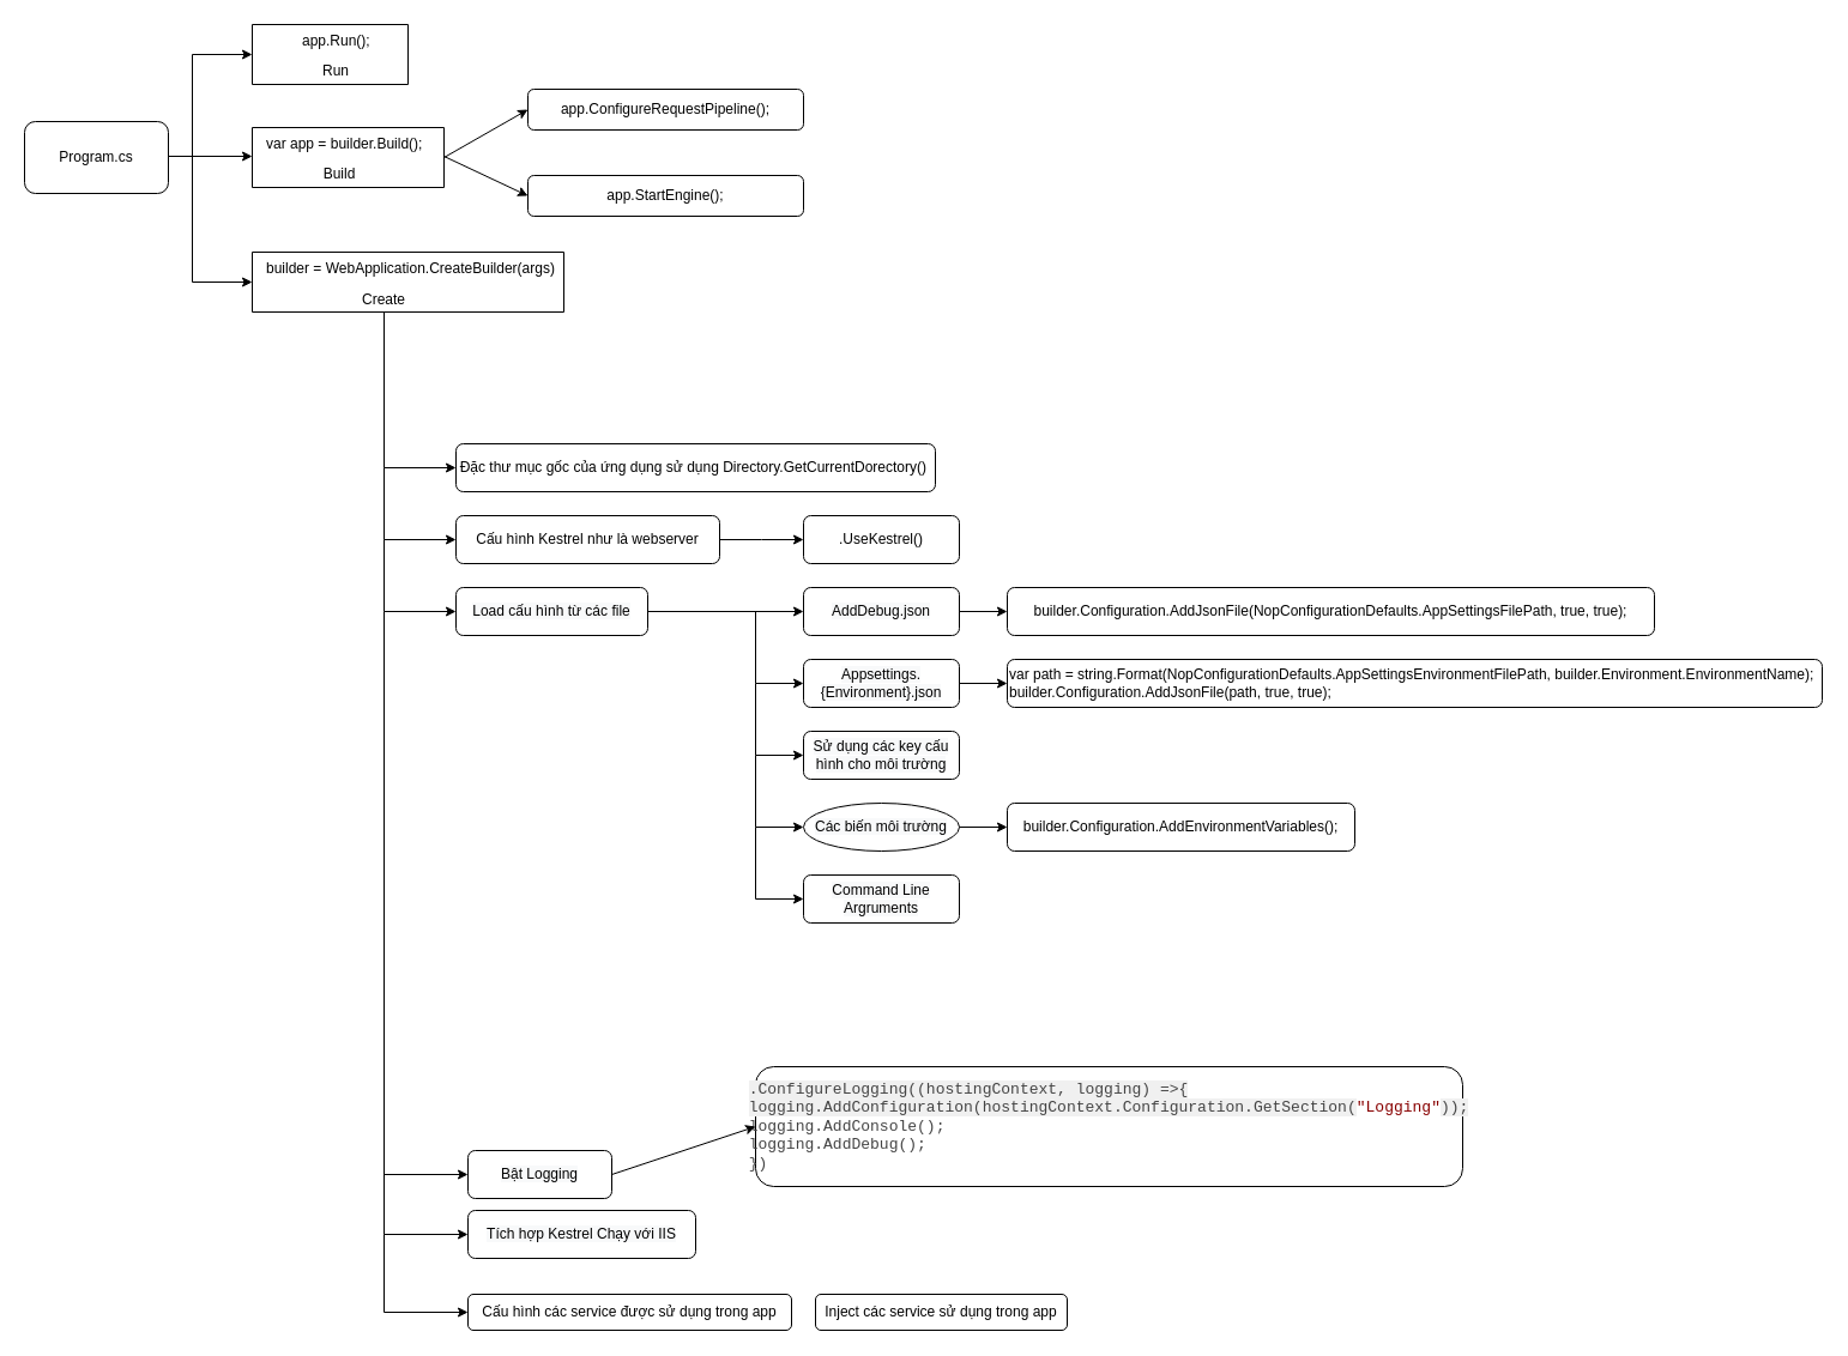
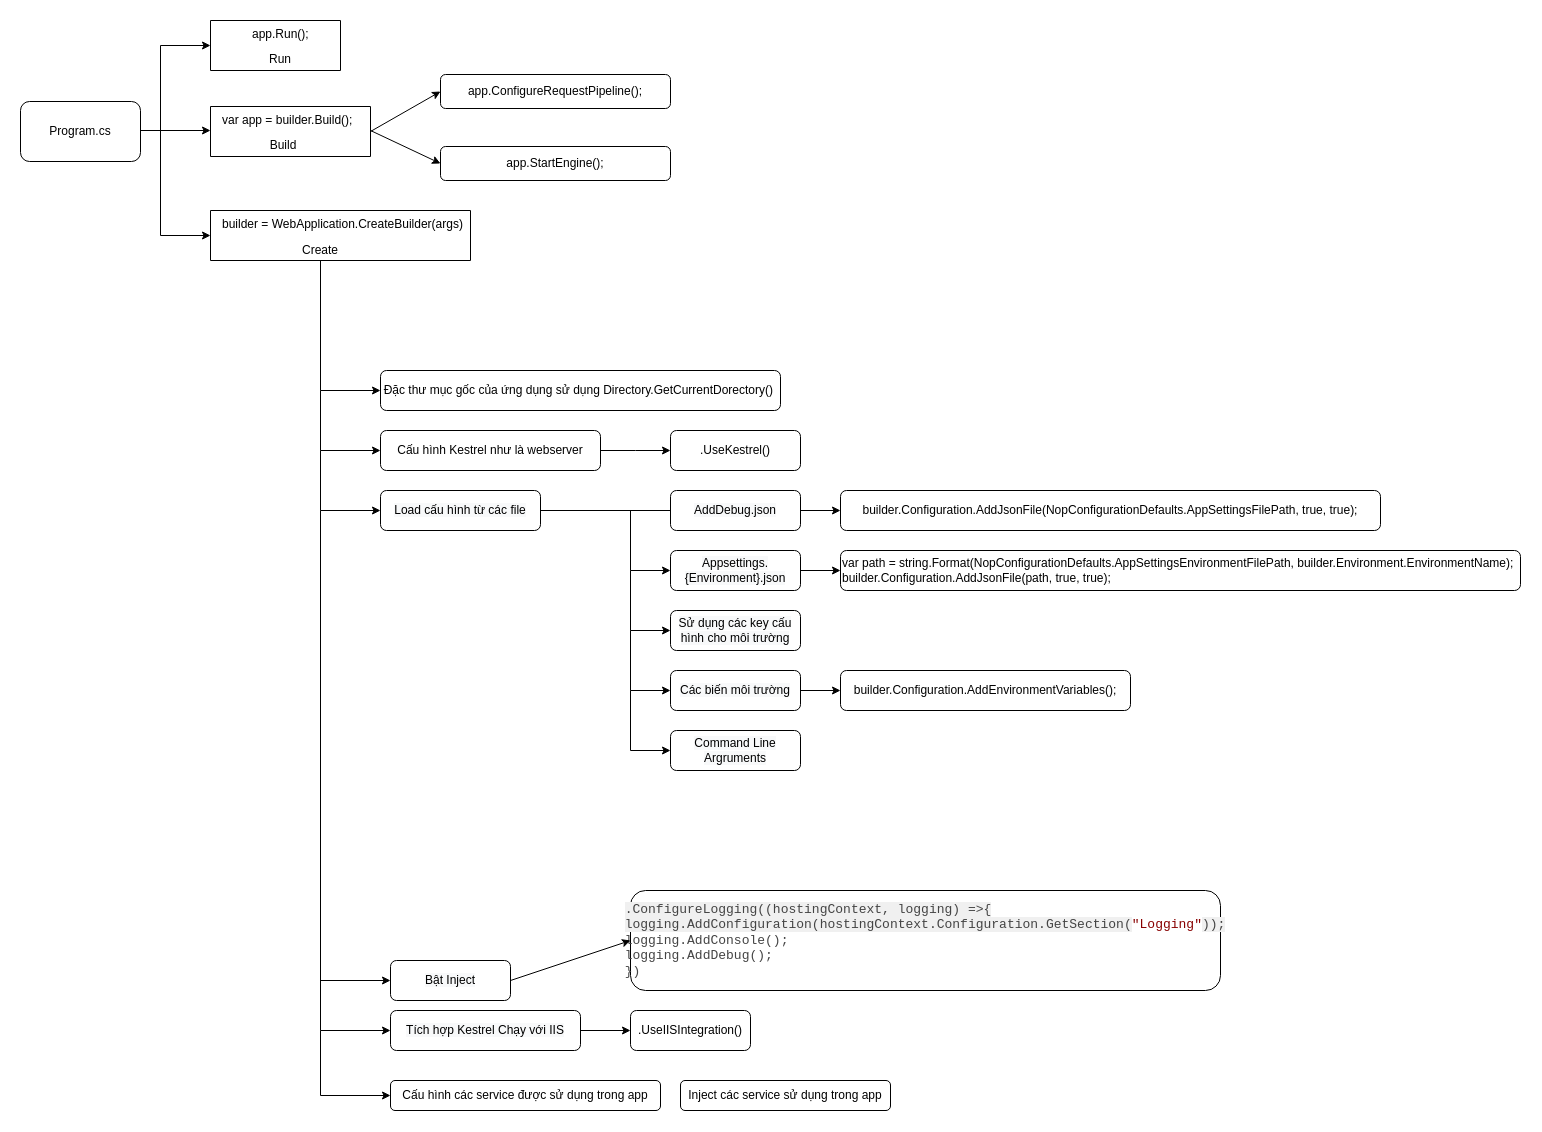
  <mxCell id="0" />
  <mxCell id="1" parent="0" />
  <mxCell id="2" value="builder = WebApplication.CreateBuilder(args)" style="text;whiteSpace=wrap;html=1;" parent="1" vertex="1"><mxGeometry x="220" y="210" width="270" height="40" as="geometry" /></mxCell>
  <mxCell id="3" value="var app = builder.Build();" style="text;whiteSpace=wrap;html=1;" parent="1" vertex="1"><mxGeometry x="220" y="106" width="160" height="40" as="geometry" /></mxCell>
  <mxCell id="4" value="app.Run();" style="text;whiteSpace=wrap;html=1;" parent="1" vertex="1"><mxGeometry x="250" y="20" width="90" height="40" as="geometry" /></mxCell>
  <mxCell id="5" value="Run" style="text;html=1;strokeColor=none;fillColor=none;align=center;verticalAlign=middle;whiteSpace=wrap;rounded=0;" parent="1" vertex="1"><mxGeometry x="250" y="44" width="60" height="30" as="geometry" /></mxCell>
  <mxCell id="6" value="" style="edgeStyle=orthogonalEdgeStyle;rounded=0;orthogonalLoop=1;jettySize=auto;html=1;" parent="1" source="7" edge="1"><mxGeometry relative="1" as="geometry"><mxPoint x="670" y="450" as="targetPoint" /></mxGeometry></mxCell>
  <mxCell id="7" value="Cấu hình Kestrel như là webserver" style="rounded=1;whiteSpace=wrap;html=1;" parent="1" vertex="1"><mxGeometry x="380" y="430" width="220" height="40" as="geometry" /></mxCell>
  <mxCell id="8" value="Đặc thư mục gốc của ứng dụng sử dụng Directory.GetCurrentDorectory()&amp;nbsp;" style="rounded=1;whiteSpace=wrap;html=1;" parent="1" vertex="1"><mxGeometry x="380" y="370" width="400" height="40" as="geometry" /></mxCell>
  <mxCell id="9" value="&lt;span style=&quot;color: rgb(0, 0, 0); font-family: Helvetica; font-size: 12px; font-style: normal; font-variant-ligatures: normal; font-variant-caps: normal; font-weight: 400; letter-spacing: normal; orphans: 2; text-indent: 0px; text-transform: none; widows: 2; word-spacing: 0px; -webkit-text-stroke-width: 0px; background-color: rgb(248, 249, 250); text-decoration-thickness: initial; text-decoration-style: initial; text-decoration-color: initial; float: none; display: inline !important;&quot;&gt;Load cấu hình từ các file&lt;/span&gt;" style="rounded=1;whiteSpace=wrap;html=1;align=center;" parent="1" vertex="1"><mxGeometry x="380" y="490" width="160" height="40" as="geometry" /></mxCell>
- <mxCell id="10" value="&lt;span style=&quot;color: rgb(0, 0, 0); font-family: Helvetica; font-size: 12px; font-style: normal; font-variant-ligatures: normal; font-variant-caps: normal; font-weight: 400; letter-spacing: normal; orphans: 2; text-indent: 0px; text-transform: none; widows: 2; word-spacing: 0px; -webkit-text-stroke-width: 0px; background-color: rgb(248, 249, 250); text-decoration-thickness: initial; text-decoration-style: initial; text-decoration-color: initial; float: none; display: inline !important;&quot;&gt;Bật Logging&lt;/span&gt;" style="rounded=1;whiteSpace=wrap;html=1;align=center;" parent="1" vertex="1"><mxGeometry x="390" y="960" width="120" height="40" as="geometry" /></mxCell>
+ <mxCell id="10" value="&lt;span style=&quot;color: rgb(0, 0, 0); font-family: Helvetica; font-size: 12px; font-style: normal; font-variant-ligatures: normal; font-variant-caps: normal; font-weight: 400; letter-spacing: normal; orphans: 2; text-indent: 0px; text-transform: none; widows: 2; word-spacing: 0px; -webkit-text-stroke-width: 0px; background-color: rgb(248, 249, 250); text-decoration-thickness: initial; text-decoration-style: initial; text-decoration-color: initial; float: none; display: inline !important;&quot;&gt;Bật Inject&lt;/span&gt;" style="rounded=1;whiteSpace=wrap;html=1;align=center;" parent="1" vertex="1"><mxGeometry x="390" y="960" width="120" height="40" as="geometry" /></mxCell>
+ <mxCell id="11" value="" style="edgeStyle=orthogonalEdgeStyle;rounded=0;orthogonalLoop=1;jettySize=auto;html=1;" edge="1" parent="1" source="12" target="44"><mxGeometry relative="1" as="geometry" /></mxCell>
  <mxCell id="12" value="&lt;span style=&quot;color: rgb(0, 0, 0); font-family: Helvetica; font-size: 12px; font-style: normal; font-variant-ligatures: normal; font-variant-caps: normal; font-weight: 400; letter-spacing: normal; orphans: 2; text-indent: 0px; text-transform: none; widows: 2; word-spacing: 0px; -webkit-text-stroke-width: 0px; background-color: rgb(248, 249, 250); text-decoration-thickness: initial; text-decoration-style: initial; text-decoration-color: initial; float: none; display: inline !important;&quot;&gt;Tích hợp Kestrel Chạy với IIS&lt;/span&gt;" style="rounded=1;whiteSpace=wrap;html=1;align=center;" parent="1" vertex="1"><mxGeometry x="390" y="1010" width="190" height="40" as="geometry" /></mxCell>
  <mxCell id="13" value=".UseKestrel()" style="rounded=1;whiteSpace=wrap;html=1;" parent="1" vertex="1"><mxGeometry x="670" y="430" width="130" height="40" as="geometry" /></mxCell>
  <mxCell id="14" value="" style="swimlane;startSize=0;" parent="1" vertex="1"><mxGeometry x="210" y="210" width="260" height="50" as="geometry" /></mxCell>
  <mxCell id="15" value="Create" style="text;html=1;strokeColor=none;fillColor=none;align=center;verticalAlign=middle;whiteSpace=wrap;rounded=0;" parent="14" vertex="1"><mxGeometry x="80" y="25" width="60" height="30" as="geometry" /></mxCell>
  <mxCell id="16" value="" style="swimlane;startSize=0;" parent="1" vertex="1"><mxGeometry x="210" y="106" width="160" height="50" as="geometry" /></mxCell>
  <mxCell id="17" value="Build" style="text;html=1;strokeColor=none;fillColor=none;align=center;verticalAlign=middle;whiteSpace=wrap;rounded=0;" parent="16" vertex="1"><mxGeometry x="43" y="24" width="60" height="30" as="geometry" /></mxCell>
  <mxCell id="18" value="" style="swimlane;startSize=0;" parent="1" vertex="1"><mxGeometry x="210" y="20" width="130" height="50" as="geometry" /></mxCell>
  <mxCell id="19" value="" style="endArrow=classic;html=1;rounded=0;entryX=0;entryY=0.5;entryDx=0;entryDy=0;" parent="1" target="8" edge="1"><mxGeometry width="50" height="50" relative="1" as="geometry"><mxPoint x="320" y="260" as="sourcePoint" /><mxPoint x="750" y="400" as="targetPoint" /><Array as="points"><mxPoint x="320" y="390" /></Array></mxGeometry></mxCell>
  <mxCell id="20" value="" style="endArrow=classic;html=1;rounded=0;entryX=0;entryY=0.5;entryDx=0;entryDy=0;" parent="1" target="7" edge="1"><mxGeometry width="50" height="50" relative="1" as="geometry"><mxPoint x="320" y="390" as="sourcePoint" /><mxPoint x="750" y="400" as="targetPoint" /><Array as="points"><mxPoint x="320" y="450" /></Array></mxGeometry></mxCell>
  <mxCell id="21" value="" style="endArrow=classic;html=1;rounded=0;entryX=0;entryY=0.5;entryDx=0;entryDy=0;" parent="1" target="9" edge="1"><mxGeometry width="50" height="50" relative="1" as="geometry"><mxPoint x="320" y="450" as="sourcePoint" /><mxPoint x="750" y="400" as="targetPoint" /><Array as="points"><mxPoint x="320" y="510" /></Array></mxGeometry></mxCell>
  <mxCell id="22" value="" style="endArrow=classic;html=1;rounded=0;entryX=0;entryY=0.5;entryDx=0;entryDy=0;" parent="1" target="10" edge="1"><mxGeometry width="50" height="50" relative="1" as="geometry"><mxPoint x="320" y="980" as="sourcePoint" /><mxPoint x="750" y="400" as="targetPoint" /><Array as="points"><mxPoint x="320" y="980" /></Array></mxGeometry></mxCell>
  <mxCell id="23" value="" style="endArrow=classic;html=1;rounded=0;entryX=0;entryY=0.5;entryDx=0;entryDy=0;" parent="1" target="12" edge="1"><mxGeometry width="50" height="50" relative="1" as="geometry"><mxPoint x="320" y="510" as="sourcePoint" /><mxPoint x="750" y="400" as="targetPoint" /><Array as="points"><mxPoint x="320" y="1030" /></Array></mxGeometry></mxCell>
  <mxCell id="24" value="Program.cs" style="rounded=1;whiteSpace=wrap;html=1;" parent="1" vertex="1"><mxGeometry x="20" y="101" width="120" height="60" as="geometry" /></mxCell>
  <mxCell id="25" value="" style="endArrow=classic;html=1;rounded=0;entryX=0;entryY=0.5;entryDx=0;entryDy=0;" parent="1" target="14" edge="1"><mxGeometry width="50" height="50" relative="1" as="geometry"><mxPoint x="160" y="130" as="sourcePoint" /><mxPoint x="730" y="210" as="targetPoint" /><Array as="points"><mxPoint x="160" y="235" /></Array></mxGeometry></mxCell>
  <mxCell id="26" value="" style="endArrow=classic;html=1;rounded=0;" parent="1" edge="1"><mxGeometry width="50" height="50" relative="1" as="geometry"><mxPoint x="140" y="130" as="sourcePoint" /><mxPoint x="210" y="130" as="targetPoint" /></mxGeometry></mxCell>
  <mxCell id="27" value="" style="endArrow=classic;html=1;rounded=0;entryX=0;entryY=0.5;entryDx=0;entryDy=0;" parent="1" target="18" edge="1"><mxGeometry width="50" height="50" relative="1" as="geometry"><mxPoint x="160" y="130" as="sourcePoint" /><mxPoint x="730" y="210" as="targetPoint" /><Array as="points"><mxPoint x="160" y="130" /><mxPoint x="160" y="45" /></Array></mxGeometry></mxCell>
  <mxCell id="28" value="&lt;span style=&quot;color: rgb(0, 0, 0); font-family: Helvetica; font-size: 12px; font-style: normal; font-variant-ligatures: normal; font-variant-caps: normal; font-weight: 400; letter-spacing: normal; orphans: 2; text-indent: 0px; text-transform: none; widows: 2; word-spacing: 0px; -webkit-text-stroke-width: 0px; background-color: rgb(248, 249, 250); text-decoration-thickness: initial; text-decoration-style: initial; text-decoration-color: initial; float: none; display: inline !important;&quot;&gt;AddDebug.json&lt;/span&gt;" style="rounded=1;whiteSpace=wrap;html=1;align=center;" parent="1" vertex="1"><mxGeometry x="670" y="490" width="130" height="40" as="geometry" /></mxCell>
  <mxCell id="29" value="&lt;span style=&quot;color: rgb(0, 0, 0); font-family: Helvetica; font-size: 12px; font-style: normal; font-variant-ligatures: normal; font-variant-caps: normal; font-weight: 400; letter-spacing: normal; orphans: 2; text-indent: 0px; text-transform: none; widows: 2; word-spacing: 0px; -webkit-text-stroke-width: 0px; background-color: rgb(248, 249, 250); text-decoration-thickness: initial; text-decoration-style: initial; text-decoration-color: initial; float: none; display: inline !important;&quot;&gt;Appsettings.{Environment}.json&lt;/span&gt;" style="rounded=1;whiteSpace=wrap;html=1;align=center;" parent="1" vertex="1"><mxGeometry x="670" y="550" width="130" height="40" as="geometry" /></mxCell>
  <mxCell id="30" value="&lt;span style=&quot;color: rgb(0, 0, 0); font-family: Helvetica; font-size: 12px; font-style: normal; font-variant-ligatures: normal; font-variant-caps: normal; font-weight: 400; letter-spacing: normal; orphans: 2; text-indent: 0px; text-transform: none; widows: 2; word-spacing: 0px; -webkit-text-stroke-width: 0px; background-color: rgb(248, 249, 250); text-decoration-thickness: initial; text-decoration-style: initial; text-decoration-color: initial; float: none; display: inline !important;&quot;&gt;Sử dụng các key cấu hình cho môi trường&lt;/span&gt;" style="rounded=1;whiteSpace=wrap;html=1;align=center;" parent="1" vertex="1"><mxGeometry x="670" y="610" width="130" height="40" as="geometry" /></mxCell>
- <mxCell id="31" value="&lt;span style=&quot;color: rgb(0, 0, 0); font-family: Helvetica; font-size: 12px; font-style: normal; font-variant-ligatures: normal; font-variant-caps: normal; font-weight: 400; letter-spacing: normal; orphans: 2; text-indent: 0px; text-transform: none; widows: 2; word-spacing: 0px; -webkit-text-stroke-width: 0px; background-color: rgb(248, 249, 250); text-decoration-thickness: initial; text-decoration-style: initial; text-decoration-color: initial; float: none; display: inline !important;&quot;&gt;Các biến môi trường&lt;/span&gt;" style="ellipse;whiteSpace=wrap;html=1;align=center;" parent="1" vertex="1"><mxGeometry x="670" y="670" width="130" height="40" as="geometry" /></mxCell>
+ <mxCell id="31" value="&lt;span style=&quot;color: rgb(0, 0, 0); font-family: Helvetica; font-size: 12px; font-style: normal; font-variant-ligatures: normal; font-variant-caps: normal; font-weight: 400; letter-spacing: normal; orphans: 2; text-indent: 0px; text-transform: none; widows: 2; word-spacing: 0px; -webkit-text-stroke-width: 0px; background-color: rgb(248, 249, 250); text-decoration-thickness: initial; text-decoration-style: initial; text-decoration-color: initial; float: none; display: inline !important;&quot;&gt;Các biến môi trường&lt;/span&gt;" style="rounded=1;whiteSpace=wrap;html=1;align=center;" parent="1" vertex="1"><mxGeometry x="670" y="670" width="130" height="40" as="geometry" /></mxCell>
  <mxCell id="32" value="&lt;span style=&quot;color: rgb(0, 0, 0); font-family: Helvetica; font-size: 12px; font-style: normal; font-variant-ligatures: normal; font-variant-caps: normal; font-weight: 400; letter-spacing: normal; orphans: 2; text-indent: 0px; text-transform: none; widows: 2; word-spacing: 0px; -webkit-text-stroke-width: 0px; background-color: rgb(248, 249, 250); text-decoration-thickness: initial; text-decoration-style: initial; text-decoration-color: initial; float: none; display: inline !important;&quot;&gt;Command Line Argruments&lt;/span&gt;" style="rounded=1;whiteSpace=wrap;html=1;align=center;" parent="1" vertex="1"><mxGeometry x="670" y="730" width="130" height="40" as="geometry" /></mxCell>
- <mxCell id="33" value="" style="endArrow=classic;html=1;rounded=0;exitX=1;exitY=0.5;exitDx=0;exitDy=0;entryX=0;entryY=0.5;entryDx=0;entryDy=0;" parent="1" source="9" target="28" edge="1"><mxGeometry width="50" height="50" relative="1" as="geometry"><mxPoint x="670" y="660" as="sourcePoint" /><mxPoint x="720" y="610" as="targetPoint" /></mxGeometry></mxCell>
+ <mxCell id="33" value="" style="endArrow=none;html=1;rounded=0;exitX=1;exitY=0.5;exitDx=0;exitDy=0;entryX=0;entryY=0.5;entryDx=0;entryDy=0;" parent="1" source="9" target="28" edge="1"><mxGeometry width="50" height="50" relative="1" as="geometry"><mxPoint x="670" y="660" as="sourcePoint" /><mxPoint x="720" y="610" as="targetPoint" /></mxGeometry></mxCell>
  <mxCell id="34" value="" style="endArrow=classic;html=1;rounded=0;entryX=0;entryY=0.5;entryDx=0;entryDy=0;" parent="1" target="29" edge="1"><mxGeometry width="50" height="50" relative="1" as="geometry"><mxPoint x="630" y="510" as="sourcePoint" /><mxPoint x="720" y="610" as="targetPoint" /><Array as="points"><mxPoint x="630" y="570" /></Array></mxGeometry></mxCell>
  <mxCell id="35" value="" style="endArrow=classic;html=1;rounded=0;entryX=0;entryY=0.5;entryDx=0;entryDy=0;" parent="1" target="30" edge="1"><mxGeometry width="50" height="50" relative="1" as="geometry"><mxPoint x="630" y="570" as="sourcePoint" /><mxPoint x="720" y="610" as="targetPoint" /><Array as="points"><mxPoint x="630" y="630" /></Array></mxGeometry></mxCell>
  <mxCell id="36" value="" style="endArrow=classic;html=1;rounded=0;entryX=0;entryY=0.5;entryDx=0;entryDy=0;" parent="1" target="31" edge="1"><mxGeometry width="50" height="50" relative="1" as="geometry"><mxPoint x="630" y="630" as="sourcePoint" /><mxPoint x="720" y="610" as="targetPoint" /><Array as="points"><mxPoint x="630" y="690" /></Array></mxGeometry></mxCell>
  <mxCell id="37" value="" style="endArrow=classic;html=1;rounded=0;entryX=0;entryY=0.5;entryDx=0;entryDy=0;" parent="1" target="32" edge="1"><mxGeometry width="50" height="50" relative="1" as="geometry"><mxPoint x="630" y="690" as="sourcePoint" /><mxPoint x="720" y="610" as="targetPoint" /><Array as="points"><mxPoint x="630" y="750" /></Array></mxGeometry></mxCell>
  <mxCell id="38" value="" style="endArrow=classic;html=1;rounded=0;exitX=1;exitY=0.5;exitDx=0;exitDy=0;entryX=0;entryY=0.5;entryDx=0;entryDy=0;" parent="1" source="28" edge="1"><mxGeometry width="50" height="50" relative="1" as="geometry"><mxPoint x="880" y="580" as="sourcePoint" /><mxPoint x="840" y="510" as="targetPoint" /></mxGeometry></mxCell>
  <mxCell id="39" value="builder.Configuration.AddJsonFile(NopConfigurationDefaults.AppSettingsFilePath, true, true);" style="rounded=1;whiteSpace=wrap;html=1;" vertex="1" parent="1"><mxGeometry x="840" y="490" width="540" height="40" as="geometry" /></mxCell>
  <mxCell id="40" value="&lt;div&gt;var path = string.Format(NopConfigurationDefaults.AppSettingsEnvironmentFilePath, builder.Environment.EnvironmentName);&lt;/div&gt;&lt;div style=&quot;&quot;&gt;builder.Configuration.AddJsonFile(path, true, true);&lt;/div&gt;" style="rounded=1;whiteSpace=wrap;html=1;align=left;" vertex="1" parent="1"><mxGeometry x="840" y="550" width="680" height="40" as="geometry" /></mxCell>
  <mxCell id="41" value="" style="endArrow=classic;html=1;rounded=0;exitX=1;exitY=0.5;exitDx=0;exitDy=0;entryX=0;entryY=0.5;entryDx=0;entryDy=0;" edge="1" parent="1" source="29" target="40"><mxGeometry width="50" height="50" relative="1" as="geometry"><mxPoint x="810" y="640" as="sourcePoint" /><mxPoint x="860" y="590" as="targetPoint" /></mxGeometry></mxCell>
  <mxCell id="42" value="builder.Configuration.AddEnvironmentVariables();" style="rounded=1;whiteSpace=wrap;html=1;" vertex="1" parent="1"><mxGeometry x="840" y="670" width="290" height="40" as="geometry" /></mxCell>
  <mxCell id="43" value="" style="endArrow=classic;html=1;rounded=0;exitX=1;exitY=0.5;exitDx=0;exitDy=0;entryX=0;entryY=0.5;entryDx=0;entryDy=0;" edge="1" parent="1" source="31" target="42"><mxGeometry width="50" height="50" relative="1" as="geometry"><mxPoint x="970" y="710" as="sourcePoint" /><mxPoint x="1020" y="660" as="targetPoint" /></mxGeometry></mxCell>
+ <mxCell id="44" value=".UseIISIntegration()" style="rounded=1;whiteSpace=wrap;html=1;" vertex="1" parent="1"><mxGeometry x="630" y="1010" width="120" height="40" as="geometry" /></mxCell>
  <mxCell id="45" value="&lt;div style=&quot;text-align: left;&quot;&gt;&lt;span style=&quot;background-color: rgb(240, 240, 240); color: rgb(68, 68, 68); font-family: Menlo, Monaco, Consolas, &amp;quot;Courier New&amp;quot;, monospace; font-size: 13px;&quot;&gt;.ConfigureLogging((hostingContext, logging) =&amp;gt;&lt;/span&gt;&lt;span style=&quot;background-color: rgb(240, 240, 240); color: rgb(68, 68, 68); font-family: Menlo, Monaco, Consolas, &amp;quot;Courier New&amp;quot;, monospace; font-size: 13px;&quot;&gt;{&lt;/span&gt;&lt;/div&gt;&lt;span style=&quot;color: rgb(68, 68, 68); font-family: Menlo, Monaco, Consolas, &amp;quot;Courier New&amp;quot;, monospace; font-size: 13px; background-color: rgb(240, 240, 240);&quot;&gt;    logging.AddConfiguration(hostingContext.Configuration.GetSection(&lt;/span&gt;&lt;span style=&quot;box-sizing: border-box; color: rgb(136, 0, 0); font-family: Menlo, Monaco, Consolas, &amp;quot;Courier New&amp;quot;, monospace; font-size: 13px; text-align: start;&quot; class=&quot;hljs-string&quot;&gt;&quot;Logging&quot;&lt;/span&gt;&lt;span style=&quot;color: rgb(68, 68, 68); font-family: Menlo, Monaco, Consolas, &amp;quot;Courier New&amp;quot;, monospace; font-size: 13px; background-color: rgb(240, 240, 240);&quot;&gt;));&lt;br&gt;&lt;div style=&quot;text-align: left;&quot;&gt;logging.AddConsole();&lt;/div&gt;&lt;div style=&quot;text-align: left;&quot;&gt;logging.AddDebug();&lt;/div&gt;&lt;div style=&quot;text-align: left;&quot;&gt;})&lt;/div&gt;&lt;/span&gt;" style="rounded=1;whiteSpace=wrap;html=1;" vertex="1" parent="1"><mxGeometry x="630" y="890" width="590" height="100" as="geometry" /></mxCell>
  <mxCell id="46" value="" style="endArrow=classic;html=1;rounded=0;exitX=1;exitY=0.5;exitDx=0;exitDy=0;entryX=0;entryY=0.5;entryDx=0;entryDy=0;" edge="1" parent="1" source="10" target="45"><mxGeometry width="50" height="50" relative="1" as="geometry"><mxPoint x="620" y="980" as="sourcePoint" /><mxPoint x="670" y="930" as="targetPoint" /></mxGeometry></mxCell>
  <mxCell id="47" value="app.ConfigureRequestPipeline();" style="rounded=1;whiteSpace=wrap;html=1;" vertex="1" parent="1"><mxGeometry x="440" y="74" width="230" height="34" as="geometry" /></mxCell>
  <mxCell id="48" value="app.StartEngine();" style="rounded=1;whiteSpace=wrap;html=1;align=center;" vertex="1" parent="1"><mxGeometry x="440" y="146" width="230" height="34" as="geometry" /></mxCell>
  <mxCell id="49" value="" style="endArrow=classic;html=1;rounded=0;exitX=1;exitY=0.5;exitDx=0;exitDy=0;entryX=0;entryY=0.5;entryDx=0;entryDy=0;" edge="1" parent="1" source="16" target="47"><mxGeometry width="50" height="50" relative="1" as="geometry"><mxPoint x="420" y="170" as="sourcePoint" /><mxPoint x="470" y="120" as="targetPoint" /></mxGeometry></mxCell>
  <mxCell id="50" value="" style="endArrow=classic;html=1;rounded=0;entryX=0;entryY=0.5;entryDx=0;entryDy=0;" edge="1" parent="1" target="48"><mxGeometry width="50" height="50" relative="1" as="geometry"><mxPoint x="370" y="130" as="sourcePoint" /><mxPoint x="470" y="120" as="targetPoint" /></mxGeometry></mxCell>
  <mxCell id="51" value="Cấu hình các service được sử dụng trong app" style="rounded=1;whiteSpace=wrap;html=1;" vertex="1" parent="1"><mxGeometry x="390" y="1080" width="270" height="30" as="geometry" /></mxCell>
  <mxCell id="52" value="" style="endArrow=classic;html=1;rounded=0;entryX=0;entryY=0.5;entryDx=0;entryDy=0;" edge="1" parent="1" target="51"><mxGeometry width="50" height="50" relative="1" as="geometry"><mxPoint x="320" y="1030" as="sourcePoint" /><mxPoint x="600" y="1110" as="targetPoint" /><Array as="points"><mxPoint x="320" y="1095" /></Array></mxGeometry></mxCell>
  <mxCell id="53" value="Inject các service sử dụng trong app" style="rounded=1;whiteSpace=wrap;html=1;" vertex="1" parent="1"><mxGeometry x="680" y="1080" width="210" height="30" as="geometry" /></mxCell>
